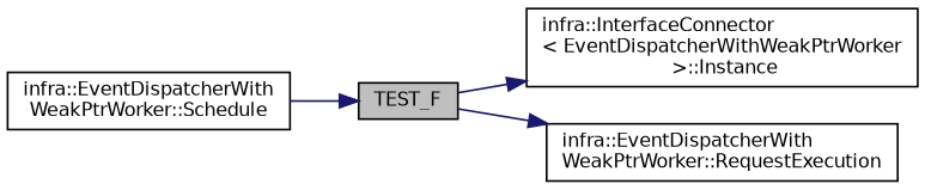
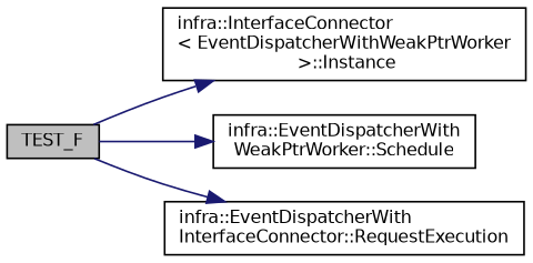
  digraph {
    rankdir=LR
    node [color=black fillcolor=white fontname=Helvetica fontsize=10 shape=record style=filled]
    edge [color=midnightblue fontname=Helvetica fontsize=10 labelfontname=Helvetica labelfontsize=10 style=solid]
    n1 [fillcolor=grey75 fontcolor=black height=0.2 label=TEST_F width=0.4]
    n2 [height=0.2 label="infra::InterfaceConnector\l\< EventDispatcherWithWeakPtrWorker\l \>::Instance" width=0.4]
    n3 [height=0.2 label="infra::EventDispatcherWith\lWeakPtrWorker::Schedule" width=0.4]
-   n4 [height=0.2 label="infra::EventDispatcherWith\lWeakPtrWorker::RequestExecution" width=0.4]
+   n4 [height=0.2 label="infra::EventDispatcherWith\lInterfaceConnector::RequestExecution" width=0.4]
    n1 -> n2
-   n3 -> n1
+   n1 -> n3
    n1 -> n4
  }
